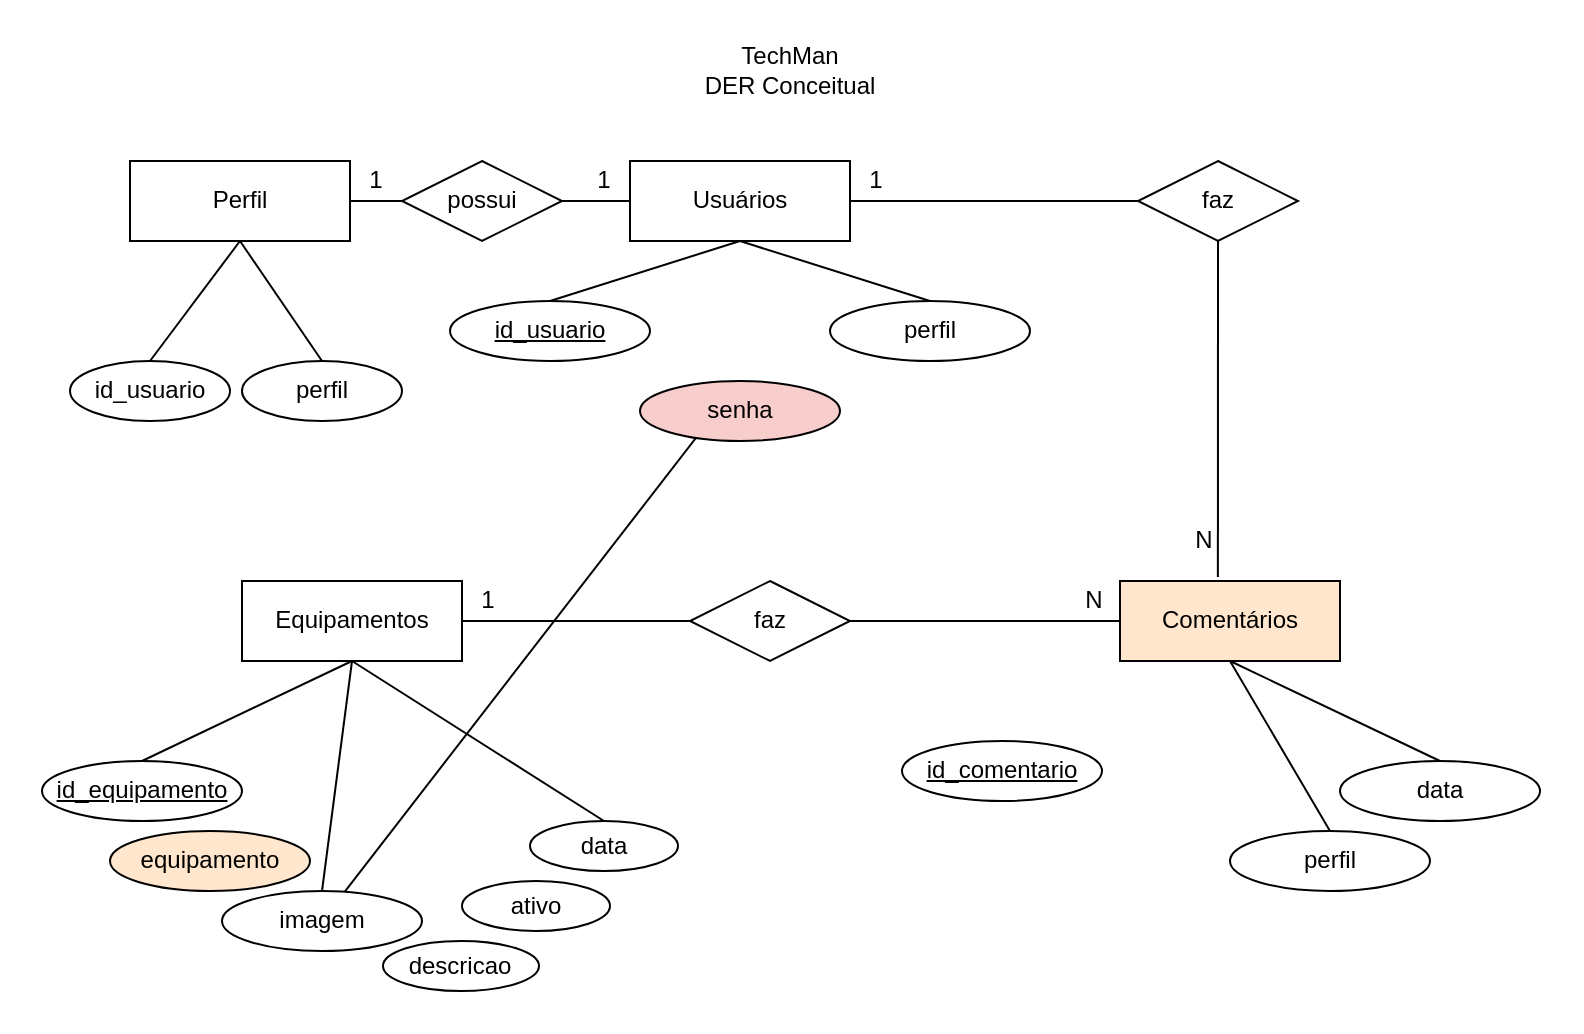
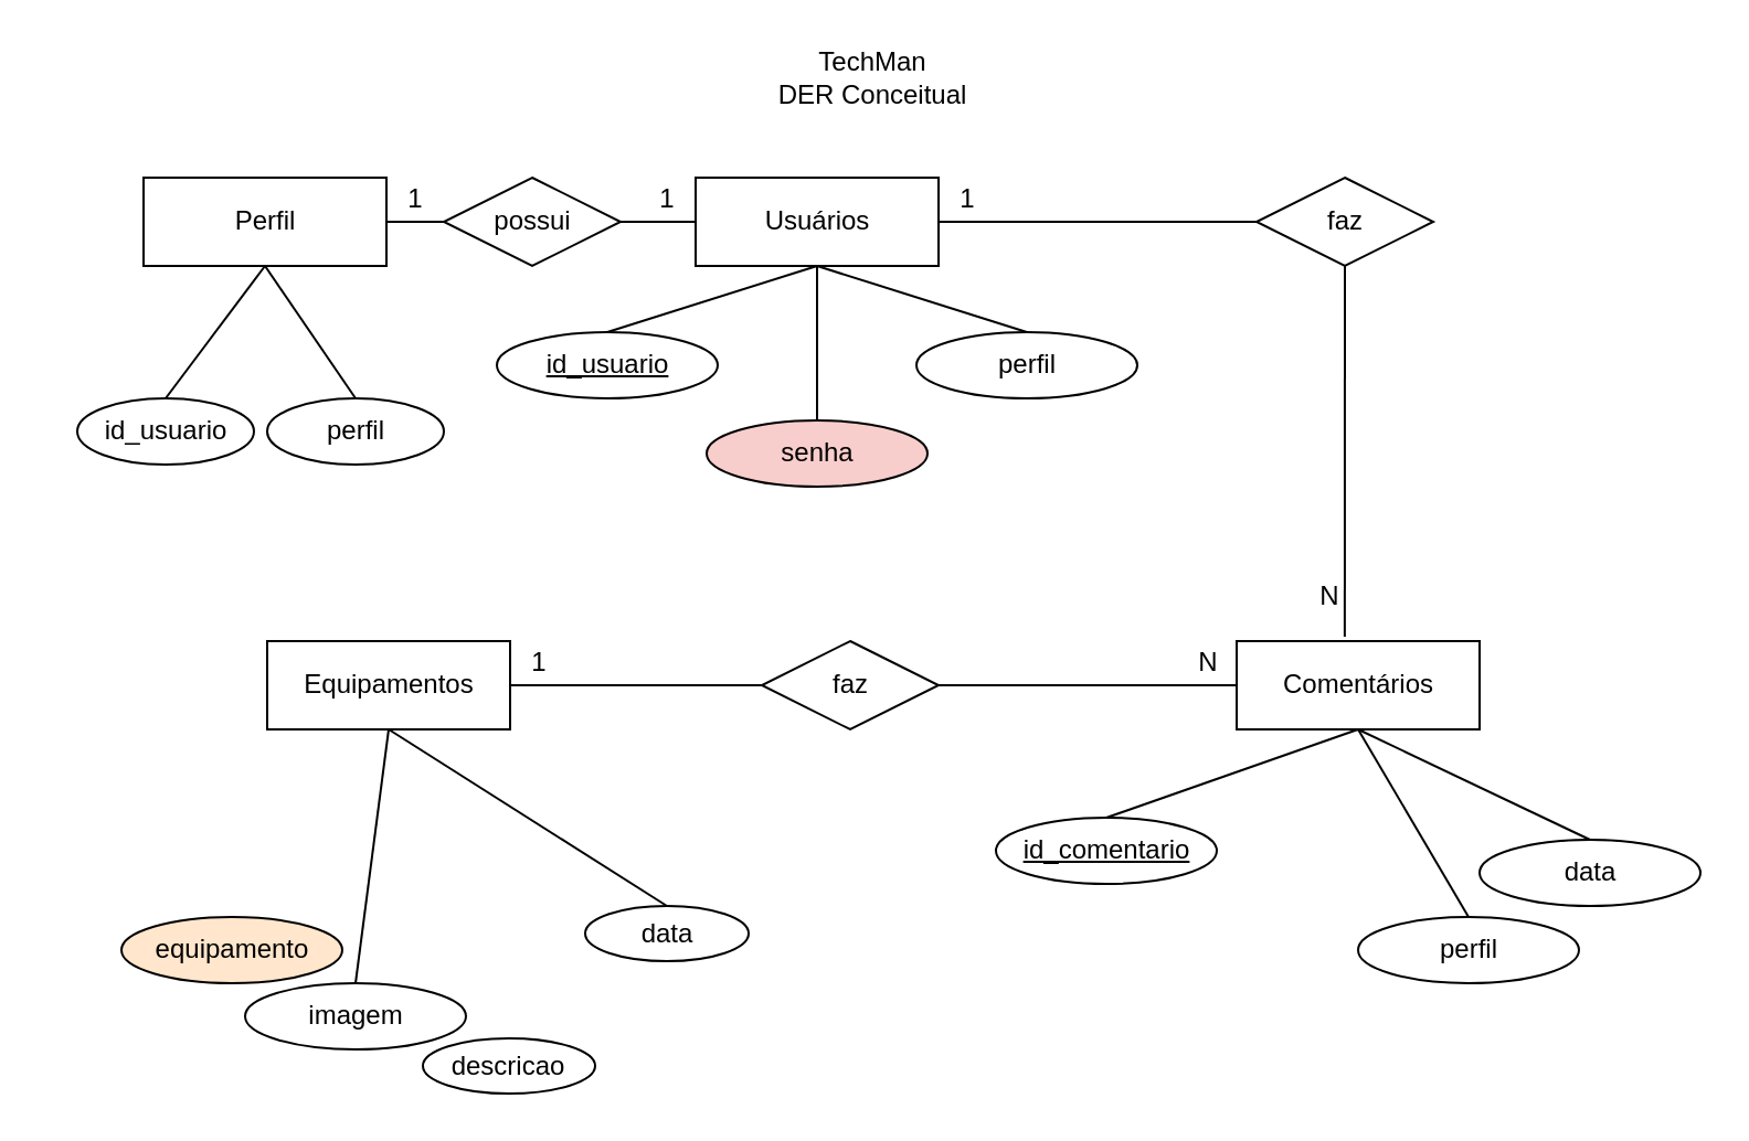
  <mxCell id="0" />
  <mxCell id="1" parent="0" />
  <mxCell id="2" value="TechMan&lt;br&gt;DER Conceitual" style="text;html=1;strokeColor=none;fillColor=none;align=center;verticalAlign=middle;whiteSpace=wrap;rounded=0;" vertex="1" parent="1"><mxGeometry x="345" y="20" width="100" height="30" as="geometry" /></mxCell>
- <mxCell id="4" value="Comentários" style="rounded=0;whiteSpace=wrap;html=1;fillColor=#ffe6cc;" vertex="1" parent="1"><mxGeometry x="559.5" y="290" width="110" height="40" as="geometry" /></mxCell>
+ <mxCell id="3" style="edgeStyle=none;rounded=0;orthogonalLoop=1;jettySize=auto;html=1;exitX=0.5;exitY=1;exitDx=0;exitDy=0;entryX=0.5;entryY=0;entryDx=0;entryDy=0;endArrow=none;endFill=0;" edge="1" parent="1" source="4" target="5"><mxGeometry relative="1" as="geometry" /></mxCell>
+ <mxCell id="4" value="Comentários" style="rounded=0;whiteSpace=wrap;html=1;" vertex="1" parent="1"><mxGeometry x="559.5" y="290" width="110" height="40" as="geometry" /></mxCell>
  <mxCell id="5" value="id_comentario" style="ellipse;whiteSpace=wrap;html=1;fontStyle=4" vertex="1" parent="1"><mxGeometry x="450.5" y="370" width="100" height="30" as="geometry" /></mxCell>
  <mxCell id="6" style="edgeStyle=none;rounded=0;orthogonalLoop=1;jettySize=auto;html=1;exitX=0.5;exitY=0;exitDx=0;exitDy=0;endArrow=none;endFill=0;entryX=0.5;entryY=1;entryDx=0;entryDy=0;" edge="1" parent="1" source="7" target="4"><mxGeometry relative="1" as="geometry"><mxPoint x="614.5" y="350" as="targetPoint" /></mxGeometry></mxCell>
  <mxCell id="7" value="perfil" style="ellipse;whiteSpace=wrap;html=1;fontStyle=0" vertex="1" parent="1"><mxGeometry x="614.5" y="415" width="100" height="30" as="geometry" /></mxCell>
  <mxCell id="8" style="edgeStyle=none;rounded=0;orthogonalLoop=1;jettySize=auto;html=1;exitX=0.5;exitY=0;exitDx=0;exitDy=0;endArrow=none;endFill=0;entryX=0.5;entryY=1;entryDx=0;entryDy=0;" edge="1" parent="1" source="9" target="4"><mxGeometry relative="1" as="geometry"><mxPoint x="614.5" y="330" as="targetPoint" /></mxGeometry></mxCell>
  <mxCell id="9" value="data" style="ellipse;whiteSpace=wrap;html=1;fontStyle=0" vertex="1" parent="1"><mxGeometry x="669.5" y="380" width="100" height="30" as="geometry" /></mxCell>
  <mxCell id="10" style="edgeStyle=orthogonalEdgeStyle;rounded=0;orthogonalLoop=1;jettySize=auto;html=1;exitX=1;exitY=0.5;exitDx=0;exitDy=0;entryX=0;entryY=0.5;entryDx=0;entryDy=0;endArrow=none;endFill=0;" edge="1" parent="1" source="11" target="19"><mxGeometry relative="1" as="geometry" /></mxCell>
  <mxCell id="11" value="Usuários" style="rounded=0;whiteSpace=wrap;html=1;" vertex="1" parent="1"><mxGeometry x="314.5" y="80" width="110" height="40" as="geometry" /></mxCell>
  <mxCell id="12" style="rounded=0;orthogonalLoop=1;jettySize=auto;html=1;exitX=0.5;exitY=0;exitDx=0;exitDy=0;entryX=0.5;entryY=1;entryDx=0;entryDy=0;endArrow=none;endFill=0;" edge="1" parent="1" source="13" target="11"><mxGeometry relative="1" as="geometry" /></mxCell>
  <mxCell id="13" value="id_usuario" style="ellipse;whiteSpace=wrap;html=1;fontStyle=4" vertex="1" parent="1"><mxGeometry x="224.5" y="150" width="100" height="30" as="geometry" /></mxCell>
- <mxCell id="14" style="edgeStyle=none;rounded=0;orthogonalLoop=1;jettySize=auto;html=1;exitX=0.5;exitY=0;exitDx=0;exitDy=0;endArrow=none;endFill=0;" edge="1" parent="1" source="15" target="37"><mxGeometry relative="1" as="geometry"><mxPoint x="369.5" y="120" as="targetPoint" /></mxGeometry></mxCell>
+ <mxCell id="14" style="edgeStyle=none;rounded=0;orthogonalLoop=1;jettySize=auto;html=1;exitX=0.5;exitY=0;exitDx=0;exitDy=0;endArrow=none;endFill=0;" edge="1" parent="1" source="15" target="11"><mxGeometry relative="1" as="geometry"><mxPoint x="369.5" y="120" as="targetPoint" /></mxGeometry></mxCell>
  <mxCell id="15" value="senha" style="ellipse;whiteSpace=wrap;html=1;fontStyle=0;fillColor=#f8cecc;" vertex="1" parent="1"><mxGeometry x="319.5" y="190" width="100" height="30" as="geometry" /></mxCell>
  <mxCell id="16" style="edgeStyle=none;rounded=0;orthogonalLoop=1;jettySize=auto;html=1;exitX=0.5;exitY=0;exitDx=0;exitDy=0;endArrow=none;endFill=0;entryX=0.5;entryY=1;entryDx=0;entryDy=0;" edge="1" parent="1" source="17" target="11"><mxGeometry relative="1" as="geometry"><mxPoint x="384.5" y="140" as="targetPoint" /></mxGeometry></mxCell>
  <mxCell id="17" value="perfil" style="ellipse;whiteSpace=wrap;html=1;fontStyle=0" vertex="1" parent="1"><mxGeometry x="414.5" y="150" width="100" height="30" as="geometry" /></mxCell>
  <mxCell id="18" style="edgeStyle=orthogonalEdgeStyle;rounded=0;orthogonalLoop=1;jettySize=auto;html=1;exitX=0.5;exitY=1;exitDx=0;exitDy=0;entryX=0.445;entryY=-0.05;entryDx=0;entryDy=0;entryPerimeter=0;endArrow=none;endFill=0;" edge="1" parent="1" source="19" target="4"><mxGeometry relative="1" as="geometry" /></mxCell>
  <mxCell id="19" value="faz" style="rhombus;whiteSpace=wrap;html=1;" vertex="1" parent="1"><mxGeometry x="568.5" y="80" width="80" height="40" as="geometry" /></mxCell>
  <mxCell id="20" value="N" style="text;html=1;strokeColor=none;fillColor=none;align=center;verticalAlign=middle;whiteSpace=wrap;rounded=0;" vertex="1" parent="1"><mxGeometry x="588.5" y="260" width="26" height="20" as="geometry" /></mxCell>
  <mxCell id="21" value="1" style="text;html=1;strokeColor=none;fillColor=none;align=center;verticalAlign=middle;whiteSpace=wrap;rounded=0;" vertex="1" parent="1"><mxGeometry x="424.5" y="80" width="26" height="20" as="geometry" /></mxCell>
  <mxCell id="22" value="Perfil" style="rounded=0;whiteSpace=wrap;html=1;" vertex="1" parent="1"><mxGeometry x="64.5" y="80" width="110" height="40" as="geometry" /></mxCell>
  <mxCell id="23" value="1" style="text;html=1;strokeColor=none;fillColor=none;align=center;verticalAlign=middle;whiteSpace=wrap;rounded=0;" vertex="1" parent="1"><mxGeometry x="288.5" y="80" width="26" height="20" as="geometry" /></mxCell>
  <mxCell id="24" value="1" style="text;html=1;strokeColor=none;fillColor=none;align=center;verticalAlign=middle;whiteSpace=wrap;rounded=0;" vertex="1" parent="1"><mxGeometry x="174.5" y="80" width="26" height="20" as="geometry" /></mxCell>
  <mxCell id="25" style="edgeStyle=none;rounded=0;orthogonalLoop=1;jettySize=auto;html=1;exitX=1;exitY=0.5;exitDx=0;exitDy=0;entryX=1;entryY=1;entryDx=0;entryDy=0;endArrow=none;endFill=0;" edge="1" parent="1" source="27" target="23"><mxGeometry relative="1" as="geometry" /></mxCell>
  <mxCell id="26" style="edgeStyle=none;rounded=0;orthogonalLoop=1;jettySize=auto;html=1;exitX=0;exitY=0.5;exitDx=0;exitDy=0;entryX=0;entryY=1;entryDx=0;entryDy=0;endArrow=none;endFill=0;" edge="1" parent="1" source="27" target="24"><mxGeometry relative="1" as="geometry" /></mxCell>
  <mxCell id="27" value="possui" style="rhombus;whiteSpace=wrap;html=1;" vertex="1" parent="1"><mxGeometry x="200.5" y="80" width="80" height="40" as="geometry" /></mxCell>
  <mxCell id="28" style="edgeStyle=none;rounded=0;orthogonalLoop=1;jettySize=auto;html=1;exitX=0.5;exitY=0;exitDx=0;exitDy=0;entryX=0.5;entryY=1;entryDx=0;entryDy=0;endArrow=none;endFill=0;" edge="1" parent="1" source="29" target="22"><mxGeometry relative="1" as="geometry" /></mxCell>
  <mxCell id="29" value="id_usuario" style="ellipse;whiteSpace=wrap;html=1;fontStyle=0" vertex="1" parent="1"><mxGeometry x="34.5" y="180" width="80" height="30" as="geometry" /></mxCell>
  <mxCell id="30" style="edgeStyle=none;rounded=0;orthogonalLoop=1;jettySize=auto;html=1;exitX=0.5;exitY=0;exitDx=0;exitDy=0;endArrow=none;endFill=0;entryX=0.5;entryY=1;entryDx=0;entryDy=0;" edge="1" parent="1" source="31" target="22"><mxGeometry relative="1" as="geometry"><mxPoint x="114.5" y="120" as="targetPoint" /></mxGeometry></mxCell>
  <mxCell id="31" value="perfil" style="ellipse;whiteSpace=wrap;html=1;fontStyle=0" vertex="1" parent="1"><mxGeometry x="120.5" y="180" width="80" height="30" as="geometry" /></mxCell>
  <mxCell id="32" value="Equipamentos" style="rounded=0;whiteSpace=wrap;html=1;" vertex="1" parent="1"><mxGeometry x="120.5" y="290" width="110" height="40" as="geometry" /></mxCell>
- <mxCell id="33" style="edgeStyle=none;rounded=0;orthogonalLoop=1;jettySize=auto;html=1;exitX=0.5;exitY=0;exitDx=0;exitDy=0;entryX=0.5;entryY=1;entryDx=0;entryDy=0;endArrow=none;endFill=0;" edge="1" parent="1" source="34" target="32"><mxGeometry relative="1" as="geometry" /></mxCell>
- <mxCell id="34" value="id_equipamento" style="ellipse;whiteSpace=wrap;html=1;fontStyle=4" vertex="1" parent="1"><mxGeometry x="20.5" y="380" width="100" height="30" as="geometry" /></mxCell>
  <mxCell id="35" value="equipamento" style="ellipse;whiteSpace=wrap;html=1;fontStyle=0;fillColor=#ffe6cc;" vertex="1" parent="1"><mxGeometry x="54.5" y="415" width="100" height="30" as="geometry" /></mxCell>
  <mxCell id="36" style="edgeStyle=none;rounded=0;orthogonalLoop=1;jettySize=auto;html=1;exitX=0.5;exitY=0;exitDx=0;exitDy=0;entryX=0.5;entryY=1;entryDx=0;entryDy=0;endArrow=none;endFill=0;" edge="1" parent="1" source="37" target="32"><mxGeometry relative="1" as="geometry" /></mxCell>
  <mxCell id="37" value="imagem" style="ellipse;whiteSpace=wrap;html=1;fontStyle=0" vertex="1" parent="1"><mxGeometry x="110.5" y="445" width="100" height="30" as="geometry" /></mxCell>
  <mxCell id="38" value="descricao" style="ellipse;whiteSpace=wrap;html=1;fontStyle=0" vertex="1" parent="1"><mxGeometry x="191" y="470" width="78" height="25" as="geometry" /></mxCell>
- <mxCell id="39" value="ativo" style="ellipse;whiteSpace=wrap;html=1;fontStyle=0" vertex="1" parent="1"><mxGeometry x="230.5" y="440" width="74" height="25" as="geometry" /></mxCell>
  <mxCell id="40" style="edgeStyle=none;rounded=0;orthogonalLoop=1;jettySize=auto;html=1;exitX=0.5;exitY=0;exitDx=0;exitDy=0;entryX=0.5;entryY=1;entryDx=0;entryDy=0;endArrow=none;endFill=0;" edge="1" parent="1" source="41" target="32"><mxGeometry relative="1" as="geometry" /></mxCell>
  <mxCell id="41" value="data" style="ellipse;whiteSpace=wrap;html=1;fontStyle=0" vertex="1" parent="1"><mxGeometry x="264.5" y="410" width="74" height="25" as="geometry" /></mxCell>
  <mxCell id="42" style="edgeStyle=none;rounded=0;orthogonalLoop=1;jettySize=auto;html=1;exitX=1;exitY=0.5;exitDx=0;exitDy=0;entryX=0;entryY=0.5;entryDx=0;entryDy=0;endArrow=none;endFill=0;" edge="1" parent="1" source="44" target="4"><mxGeometry relative="1" as="geometry" /></mxCell>
  <mxCell id="43" style="edgeStyle=none;rounded=0;orthogonalLoop=1;jettySize=auto;html=1;exitX=0;exitY=0.5;exitDx=0;exitDy=0;entryX=1;entryY=0.5;entryDx=0;entryDy=0;endArrow=none;endFill=0;" edge="1" parent="1" source="44" target="32"><mxGeometry relative="1" as="geometry" /></mxCell>
  <mxCell id="44" value="faz" style="rhombus;whiteSpace=wrap;html=1;" vertex="1" parent="1"><mxGeometry x="344.5" y="290" width="80" height="40" as="geometry" /></mxCell>
  <mxCell id="45" value="1" style="text;html=1;strokeColor=none;fillColor=none;align=center;verticalAlign=middle;whiteSpace=wrap;rounded=0;" vertex="1" parent="1"><mxGeometry x="230.5" y="290" width="26" height="20" as="geometry" /></mxCell>
  <mxCell id="46" value="N" style="text;html=1;strokeColor=none;fillColor=none;align=center;verticalAlign=middle;whiteSpace=wrap;rounded=0;" vertex="1" parent="1"><mxGeometry x="533.5" y="290" width="26" height="20" as="geometry" /></mxCell>
